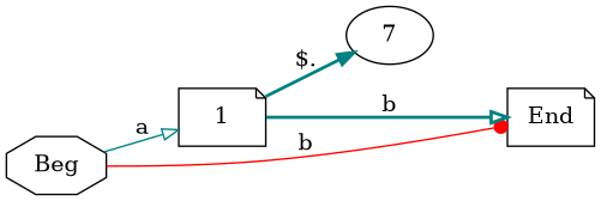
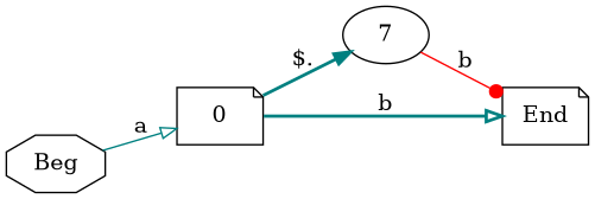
  digraph {
    fontname=Helvetica
    labelloc=t
    rankdir=LR
    node [shape=note]
    edge [arrowhead=onormal arrowtail=dot color=teal style=solid]
    n1 [label=Beg shape=octagon]
-   1
+   1 [label=0]
    n3 [label=7 shape=ellipse]
    n4 [label=End]
    n1 -> 1 [label=a]
    1 -> n3 [arrowhead=normal label="$." style=bold]
    1 -> n4 [label=b style=bold]
-   n1 -> n4 [arrowhead=dot color=red label=b]
+   n3 -> n4 [arrowhead=dot color=red label=b]
  }
